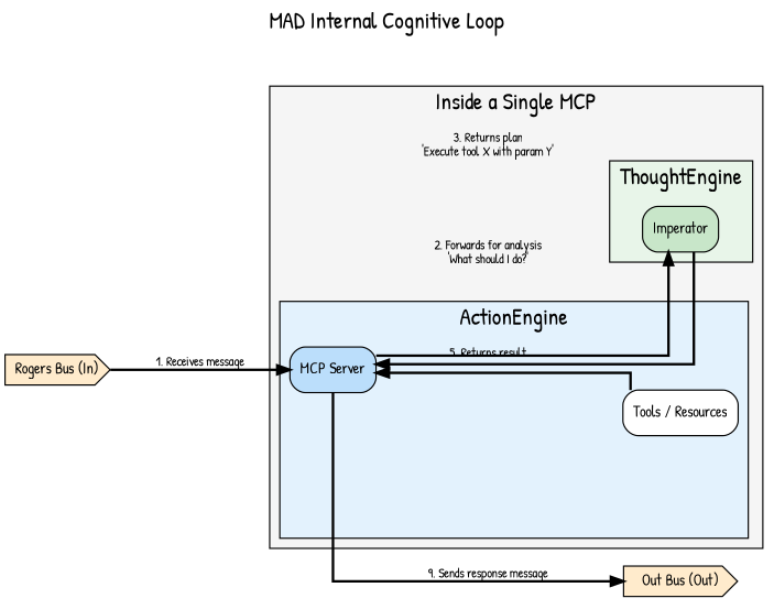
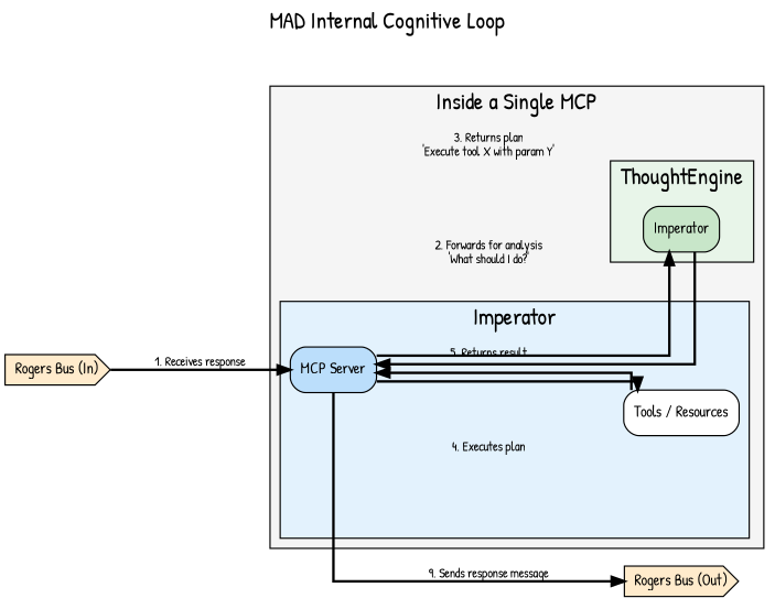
  digraph {
    fontname="Patrick Hand"
    fontsize=18
    label="MAD Internal Cognitive Loop"
    labelloc=t
    nodesep=0.8
    rankdir=LR
    ranksep=1.0
    splines=ortho
    node [fillcolor="#FFEBCC" fontname="Patrick Hand" fontsize=12 shape=box style="rounded,filled"]
    edge [fontname="Patrick Hand" fontsize=10 penwidth=2.0]
    n1 [fillcolor="#BBDEFB" label="MCP Server"]
    n2 [fillcolor="#FFFFFF" label="Tools / Resources"]
    n3 [fillcolor="#C8E6C9" label=Imperator]
-   n4 [label="Out Bus (Out)" shape=cds]
+   n4 [label="Rogers Bus (Out)" shape=cds]
    n5 [label="Rogers Bus (In)" shape=cds]
    subgraph cluster_1 {
      bgcolor="#F5F5F5"
      label="Inside a Single MCP"
      subgraph cluster_2 {
        bgcolor="#E3F2FD"
-       label=ActionEngine
+       label=Imperator
        n1
        n2
      }
      subgraph cluster_3 {
        bgcolor="#E8F5E9"
        label=ThoughtEngine
        n3
      }
    }
+   n1 -> n2 [label="4. Executes plan"]
    n1 -> n3 [label="2. Forwards for analysis\n'What should I do?'"]
    n1 -> n4 [label="9. Sends response message"]
    n2 -> n1 [label="5. Returns result"]
    n3 -> n1 [label="3. Returns plan\n'Execute tool X with param Y'"]
-   n5 -> n1 [label="1. Receives message"]
+   n5 -> n1 [label="1. Receives response"]
  }
